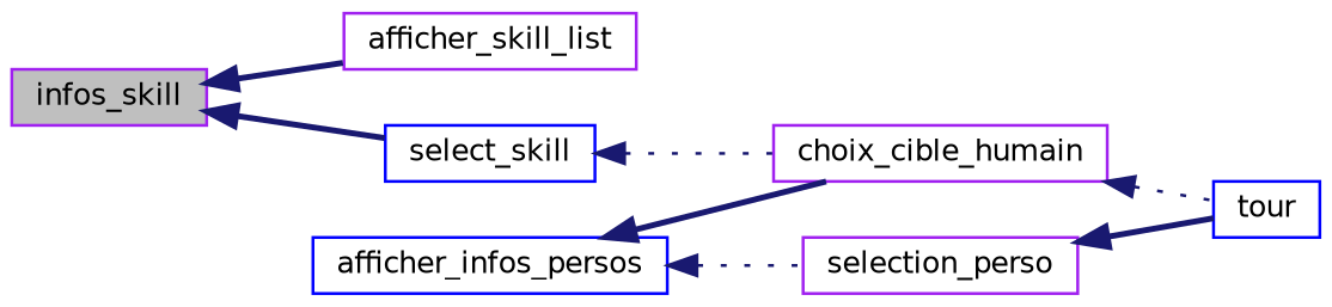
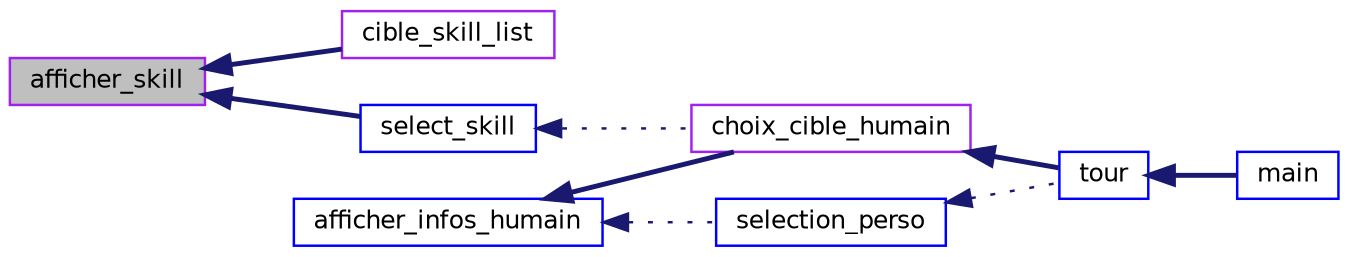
  digraph {
    rankdir=LR
    node [color=purple fontname=Helvetica fontsize=10 shape=record]
    edge [color=midnightblue dir=back fontname=Helvetica fontsize=10 labelfontname=Helvetica labelfontsize=10 style=bold]
-   n1 [fillcolor=grey75 fontcolor=black height=0.2 label=infos_skill style=filled width=0.4]
-   n2 [height=0.2 label=afficher_skill_list width=0.4]
+   n1 [fillcolor=grey75 fontcolor=black height=0.2 label=afficher_skill style=filled width=0.4]
+   n2 [height=0.2 label=cible_skill_list width=0.4]
    n3 [color=blue height=0.2 label=select_skill width=0.4]
    n4 [height=0.2 label=choix_cible_humain width=0.4]
-   n5 [color=blue height=0.2 label=afficher_infos_persos width=0.4]
-   n6 [height=0.2 label=selection_perso width=0.4]
+   n5 [color=blue height=0.2 label=afficher_infos_humain width=0.4]
+   n6 [color=blue height=0.2 label=selection_perso width=0.4]
    n7 [color=blue height=0.2 label=tour width=0.4]
+   n8 [color=blue height=0.2 label=main width=0.4]
    n1 -> n2
    n1 -> n3
    n3 -> n4 [style=dotted]
-   n4 -> n7 [style=dotted]
+   n4 -> n7
    n5 -> n4
    n5 -> n6 [style=dotted]
-   n6 -> n7
+   n6 -> n7 [style=dotted]
+   n7 -> n8
  }
